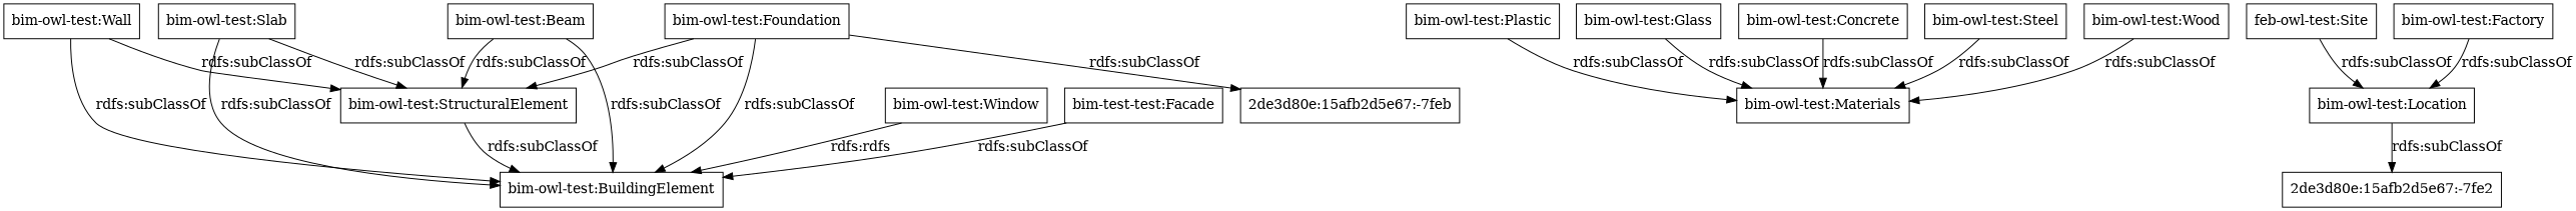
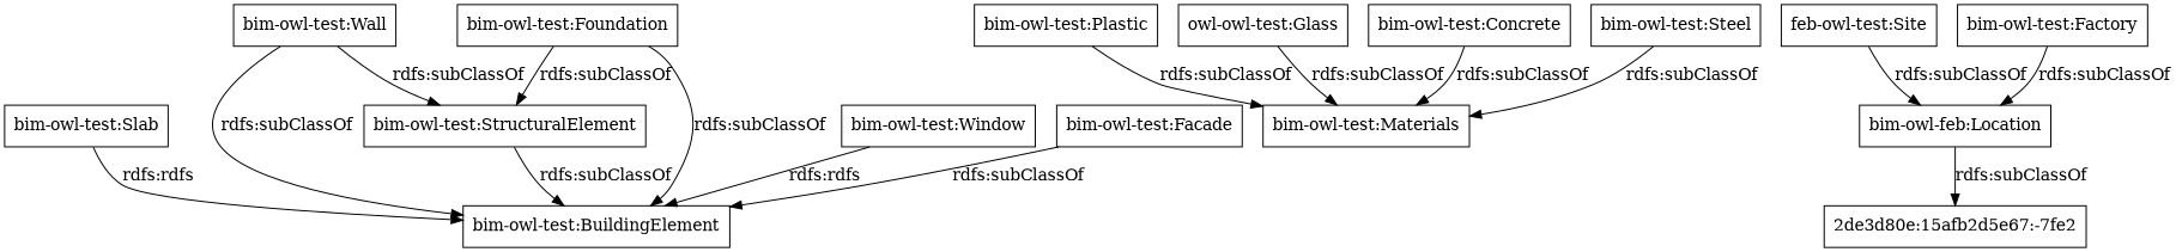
  digraph {
    rankdir=TB
    node [color=black shape=rectangle]
    "bim-owl-test:Slab"
    "bim-owl-test:BuildingElement"
    "bim-owl-test:StructuralElement"
    "bim-owl-test:Wall"
-   "bim-owl-test:Beam"
    "bim-owl-test:Plastic"
    "bim-owl-test:Materials"
-   "bim-owl-test:Glass"
+   "bim-owl-test:Glass" [label="owl-owl-test:Glass"]
    "bim-owl-test:Concrete"
-   "bim-owl-test:Location"
+   "bim-owl-test:Location" [label="bim-owl-feb:Location"]
    "2de3d80e:15afb2d5e67:-7fe2"
    "bim-owl-test:Steel"
    n13 [label="feb-owl-test:Site"]
    "bim-owl-test:Foundation"
-   "2de3d80e:15afb2d5e67:-7feb"
-   "bim-owl-test:Wood"
    "bim-owl-test:Factory"
    "bim-owl-test:Window"
-   "bim-owl-test:Facade" [label="bim-test-test:Facade"]
-   "bim-owl-test:Slab" -> "bim-owl-test:BuildingElement" [label="rdfs:subClassOf"]
-   "bim-owl-test:Slab" -> "bim-owl-test:StructuralElement" [label="rdfs:subClassOf"]
+   "bim-owl-test:Facade"
+   "bim-owl-test:Slab" -> "bim-owl-test:BuildingElement" [label="rdfs:rdfs"]
    "bim-owl-test:StructuralElement" -> "bim-owl-test:BuildingElement" [label="rdfs:subClassOf"]
    "bim-owl-test:Wall" -> "bim-owl-test:BuildingElement" [label="rdfs:subClassOf"]
    "bim-owl-test:Wall" -> "bim-owl-test:StructuralElement" [label="rdfs:subClassOf"]
-   "bim-owl-test:Beam" -> "bim-owl-test:BuildingElement" [label="rdfs:subClassOf"]
-   "bim-owl-test:Beam" -> "bim-owl-test:StructuralElement" [label="rdfs:subClassOf"]
    "bim-owl-test:Plastic" -> "bim-owl-test:Materials" [label="rdfs:subClassOf"]
    "bim-owl-test:Glass" -> "bim-owl-test:Materials" [label="rdfs:subClassOf"]
    "bim-owl-test:Concrete" -> "bim-owl-test:Materials" [label="rdfs:subClassOf"]
    "bim-owl-test:Location" -> "2de3d80e:15afb2d5e67:-7fe2" [label="rdfs:subClassOf"]
    "bim-owl-test:Steel" -> "bim-owl-test:Materials" [label="rdfs:subClassOf"]
    n13 -> "bim-owl-test:Location" [label="rdfs:subClassOf"]
    "bim-owl-test:Foundation" -> "bim-owl-test:BuildingElement" [label="rdfs:subClassOf"]
    "bim-owl-test:Foundation" -> "bim-owl-test:StructuralElement" [label="rdfs:subClassOf"]
-   "bim-owl-test:Foundation" -> "2de3d80e:15afb2d5e67:-7feb" [label="rdfs:subClassOf"]
-   "bim-owl-test:Wood" -> "bim-owl-test:Materials" [label="rdfs:subClassOf"]
    "bim-owl-test:Factory" -> "bim-owl-test:Location" [label="rdfs:subClassOf"]
    "bim-owl-test:Window" -> "bim-owl-test:BuildingElement" [label="rdfs:rdfs"]
    "bim-owl-test:Facade" -> "bim-owl-test:BuildingElement" [label="rdfs:subClassOf"]
  }
